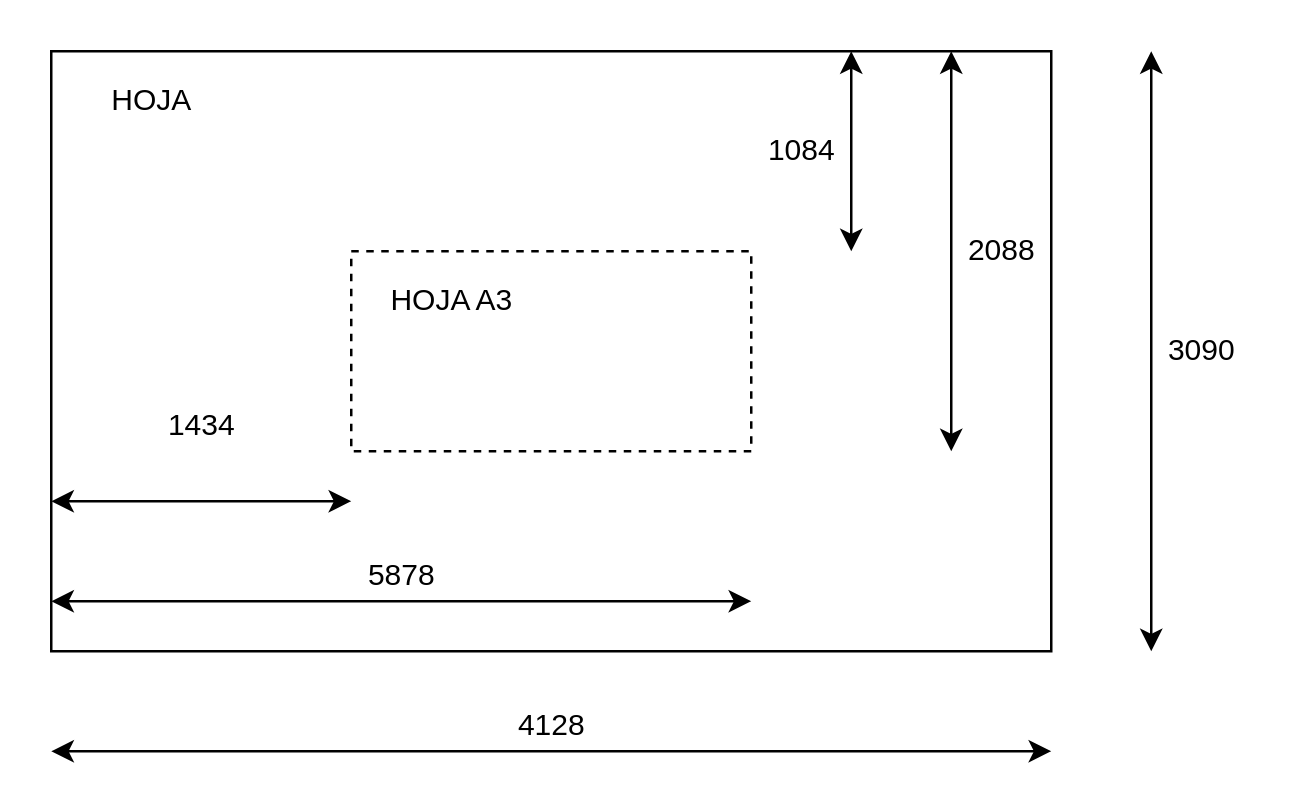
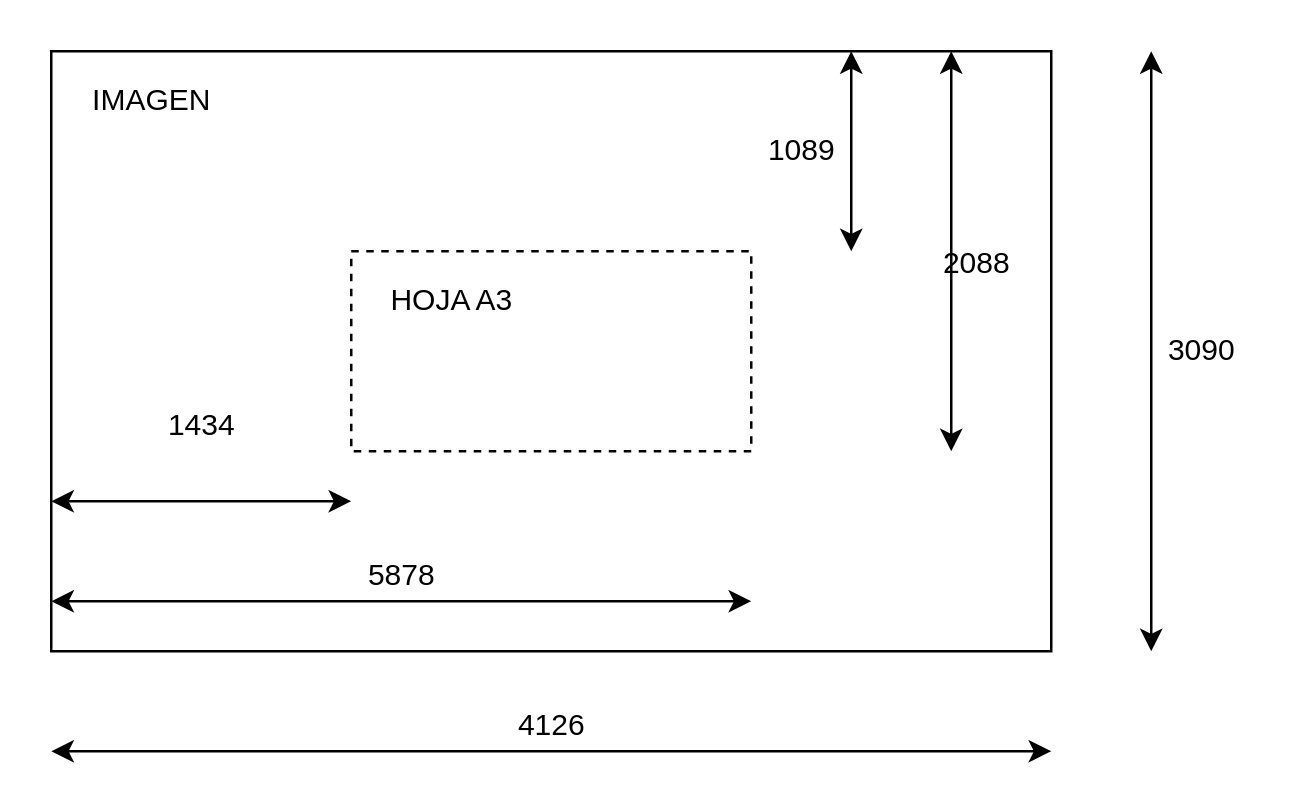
  <mxCell id="0" />
  <mxCell id="1" parent="0" />
  <mxCell id="2" value="" style="rounded=0;whiteSpace=wrap;html=1;fillColor=none;" parent="1" vertex="1"><mxGeometry x="20" y="20" width="400" height="240" as="geometry" /></mxCell>
  <mxCell id="3" value="" style="rounded=0;whiteSpace=wrap;html=1;fillColor=none;dashed=1;" parent="1" vertex="1"><mxGeometry x="140" y="100" width="160" height="80" as="geometry" /></mxCell>
  <mxCell id="4" value="" style="endArrow=classic;startArrow=classic;html=1;" parent="1" edge="1"><mxGeometry width="50" height="50" relative="1" as="geometry"><mxPoint x="20" y="200" as="sourcePoint" /><mxPoint x="140" y="200" as="targetPoint" /></mxGeometry></mxCell>
  <mxCell id="5" value="" style="endArrow=classic;startArrow=classic;html=1;" parent="1" edge="1"><mxGeometry width="50" height="50" relative="1" as="geometry"><mxPoint x="20" y="240" as="sourcePoint" /><mxPoint x="300" y="240" as="targetPoint" /></mxGeometry></mxCell>
  <mxCell id="6" value="5878" style="text;html=1;align=center;verticalAlign=middle;resizable=0;points=[];autosize=1;strokeColor=none;" parent="1" vertex="1"><mxGeometry x="140" y="220" width="40" height="20" as="geometry" /></mxCell>
  <mxCell id="7" value="1434" style="text;html=1;align=center;verticalAlign=middle;resizable=0;points=[];autosize=1;strokeColor=none;" parent="1" vertex="1"><mxGeometry x="60" y="160" width="40" height="20" as="geometry" /></mxCell>
  <mxCell id="8" value="" style="endArrow=classic;startArrow=classic;html=1;" parent="1" edge="1"><mxGeometry width="50" height="50" relative="1" as="geometry"><mxPoint x="20" y="300" as="sourcePoint" /><mxPoint x="420" y="300" as="targetPoint" /></mxGeometry></mxCell>
- <mxCell id="9" value="4128" style="text;html=1;align=center;verticalAlign=middle;resizable=0;points=[];autosize=1;strokeColor=none;" parent="1" vertex="1"><mxGeometry x="200" y="280" width="40" height="20" as="geometry" /></mxCell>
+ <mxCell id="9" value="4126" style="text;html=1;align=center;verticalAlign=middle;resizable=0;points=[];autosize=1;strokeColor=none;" parent="1" vertex="1"><mxGeometry x="200" y="280" width="40" height="20" as="geometry" /></mxCell>
  <mxCell id="10" value="" style="endArrow=classic;startArrow=classic;html=1;" parent="1" edge="1"><mxGeometry width="50" height="50" relative="1" as="geometry"><mxPoint x="380" y="20" as="sourcePoint" /><mxPoint x="380" y="180" as="targetPoint" /></mxGeometry></mxCell>
  <mxCell id="11" value="" style="endArrow=classic;startArrow=classic;html=1;" parent="1" edge="1"><mxGeometry width="50" height="50" relative="1" as="geometry"><mxPoint x="340" y="20" as="sourcePoint" /><mxPoint x="340" y="100" as="targetPoint" /></mxGeometry></mxCell>
- <mxCell id="12" value="1084" style="text;html=1;align=center;verticalAlign=middle;resizable=0;points=[];autosize=1;strokeColor=none;" parent="1" vertex="1"><mxGeometry x="300" y="50" width="40" height="20" as="geometry" /></mxCell>
- <mxCell id="13" value="2088" style="text;html=1;align=center;verticalAlign=middle;resizable=0;points=[];autosize=1;strokeColor=none;" parent="1" vertex="1"><mxGeometry x="380" y="90" width="40" height="20" as="geometry" /></mxCell>
+ <mxCell id="12" value="1089" style="text;html=1;align=center;verticalAlign=middle;resizable=0;points=[];autosize=1;strokeColor=none;" parent="1" vertex="1"><mxGeometry x="300" y="50" width="40" height="20" as="geometry" /></mxCell>
+ <mxCell id="13" value="2088" style="text;html=1;align=center;verticalAlign=middle;resizable=0;points=[];autosize=1;strokeColor=none;" parent="1" vertex="1"><mxGeometry x="370" y="95" width="40" height="20" as="geometry" /></mxCell>
  <mxCell id="14" value="" style="endArrow=classic;startArrow=classic;html=1;" parent="1" edge="1"><mxGeometry width="50" height="50" relative="1" as="geometry"><mxPoint x="460" y="20" as="sourcePoint" /><mxPoint x="460" y="260" as="targetPoint" /></mxGeometry></mxCell>
  <mxCell id="15" value="3090" style="text;html=1;align=center;verticalAlign=middle;resizable=0;points=[];autosize=1;strokeColor=none;" parent="1" vertex="1"><mxGeometry x="460" y="130" width="40" height="20" as="geometry" /></mxCell>
  <mxCell id="16" value="HOJA A3" style="text;html=1;align=center;verticalAlign=middle;resizable=0;points=[];autosize=1;strokeColor=none;" vertex="1" parent="1"><mxGeometry x="150" y="110" width="60" height="20" as="geometry" /></mxCell>
- <mxCell id="17" value="HOJA" style="text;html=1;align=center;verticalAlign=middle;resizable=0;points=[];autosize=1;strokeColor=none;" vertex="1" parent="1"><mxGeometry x="30" y="30" width="60" height="20" as="geometry" /></mxCell>
+ <mxCell id="17" value="IMAGEN" style="text;html=1;align=center;verticalAlign=middle;resizable=0;points=[];autosize=1;strokeColor=none;" vertex="1" parent="1"><mxGeometry x="30" y="30" width="60" height="20" as="geometry" /></mxCell>
